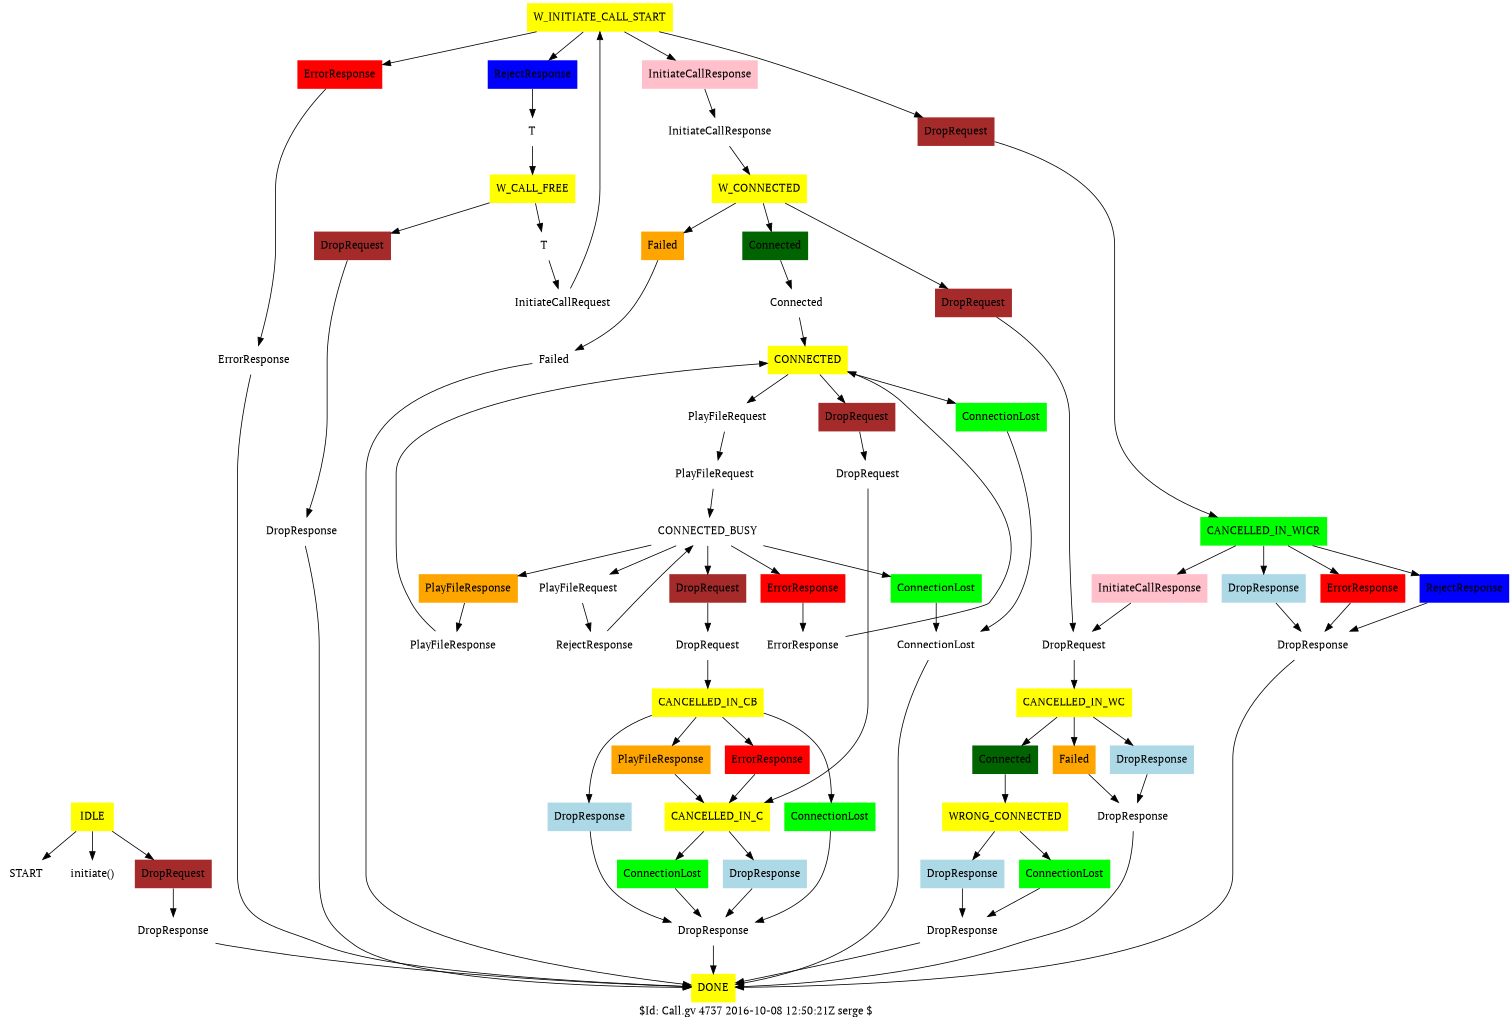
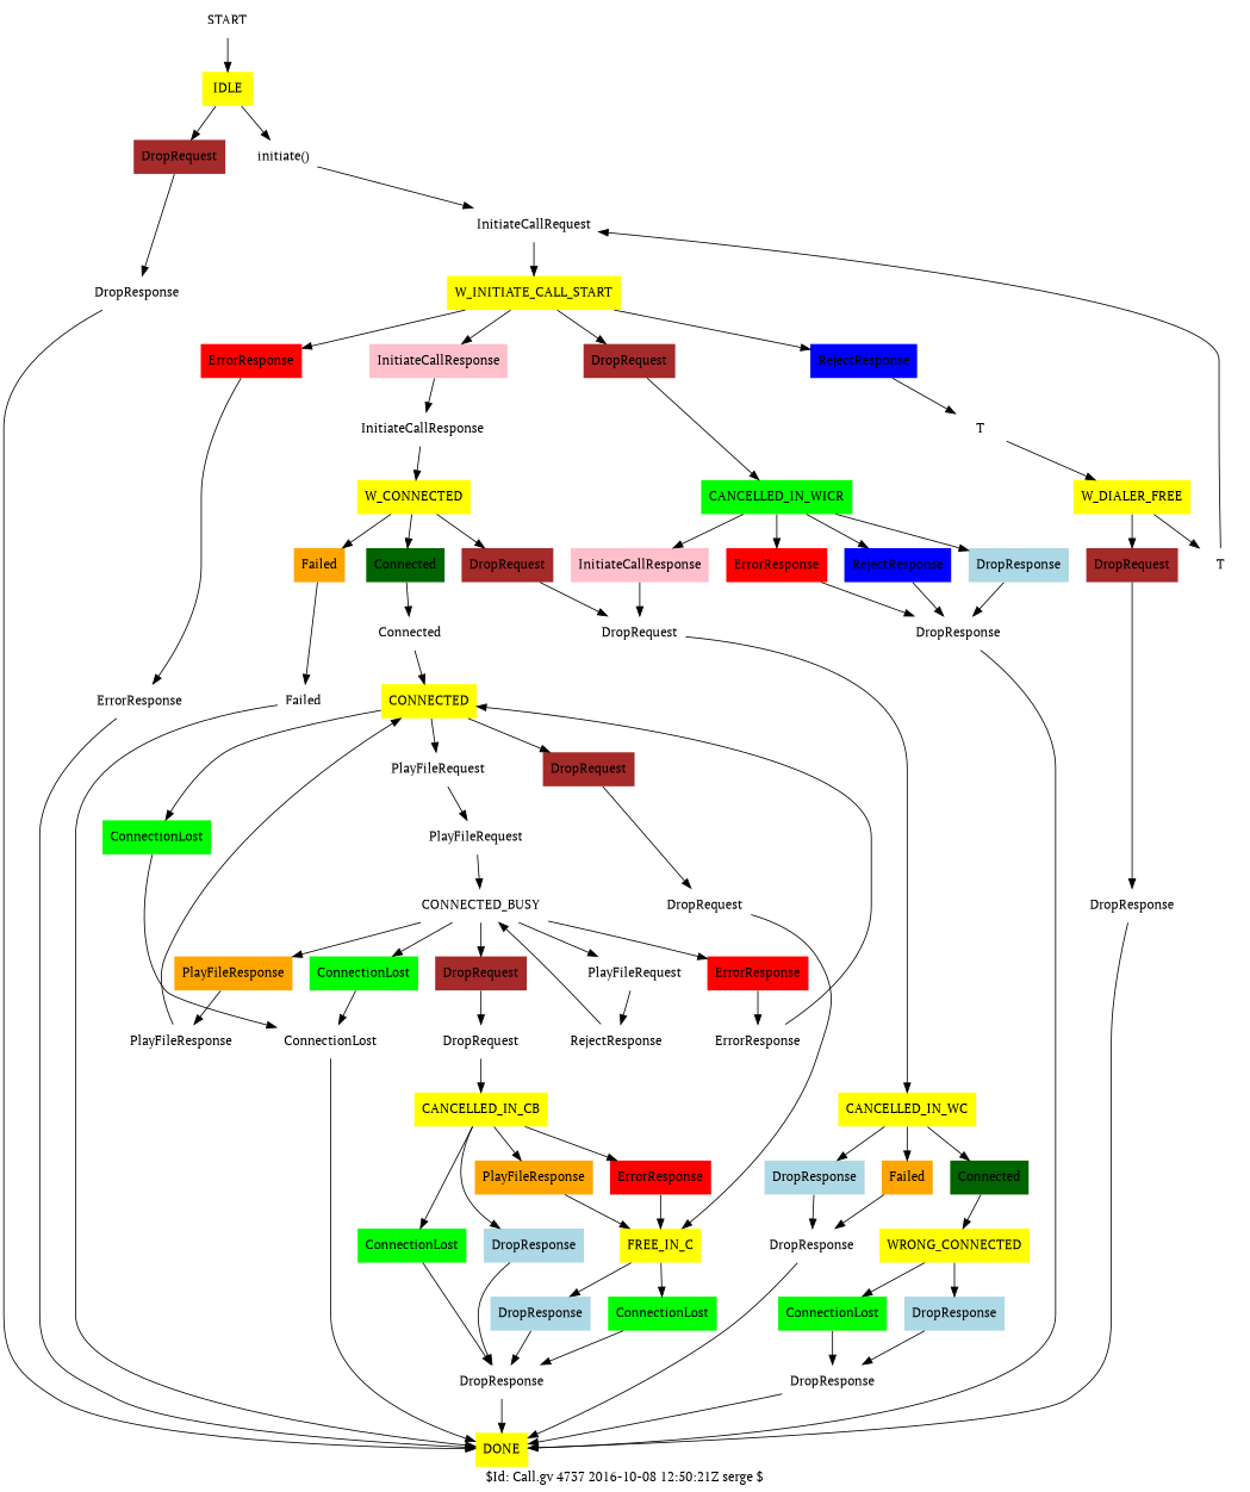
  digraph {
    fontname="PT Serif"
    label="$Id: Call.gv 4737 2016-10-08 12:50:21Z serge $"
    splines=true
    node [fillcolor=white fontname="PT Serif" peripheries=0 shape=sdl_input_from_right style=filled]
    edge [fontname="PT Serif"]
    START [shape=sdl_start]
    IDLE [fillcolor=yellow shape=sdl_state]
    n3 [label="initiate()" shape=sdl_input_from_left]
    n4 [fillcolor=brown label=DropRequest shape=sdl_input_from_left]
    n5 [label=InitiateCallRequest shape=sdl_output_to_right]
    n6 [label=DropResponse shape=sdl_output_to_left]
    n7 [fillcolor=yellow label=W_INITIATE_CALL_START shape=sdl_state]
    n8 [fillcolor=pink label=InitiateCallResponse]
    n9 [fillcolor=red label=ErrorResponse]
    n10 [fillcolor=blue label=RejectResponse]
    n11 [fillcolor=brown label=DropRequest shape=sdl_input_from_left]
    n12 [label=InitiateCallResponse shape=sdl_output_to_left]
    n13 [label=ErrorResponse shape=sdl_output_to_left]
    n14 [label=T shape=sdl_set]
    CANCELLED_IN_WICR [fillcolor=green shape=sdl_state]
-   W_DIALER_FREE [fillcolor=yellow shape=sdl_state label=W_CALL_FREE]
+   W_DIALER_FREE [fillcolor=yellow shape=sdl_state]
    n17 [label=T shape=sdl_input_from_left]
    n18 [fillcolor=brown label=DropRequest shape=sdl_input_from_left]
    n19 [label=DropResponse shape=sdl_output_to_left]
    W_CONNECTED [fillcolor=yellow shape=sdl_state]
    n21 [fillcolor=brown label=DropRequest shape=sdl_input_from_left]
    n22 [fillcolor=darkgreen label=Connected]
    n23 [fillcolor=orange label=Failed]
    n24 [label=DropRequest shape=sdl_output_to_right]
    n25 [label=Connected shape=sdl_output_to_left]
    n26 [label=Failed shape=sdl_output_to_left]
    CONNECTED [fillcolor=yellow shape=sdl_state]
    n28 [label=PlayFileRequest shape=sdl_input_from_left]
    n29 [fillcolor=brown label=DropRequest shape=sdl_input_from_left]
    n30 [fillcolor=green label=ConnectionLost]
    n31 [label=PlayFileRequest shape=sdl_output_to_right]
    n32 [label=DropRequest shape=sdl_output_to_right]
    n33 [label=ConnectionLost shape=sdl_output_to_left]
    CONNECTED_BUSY [shape=sdl_state]
    n35 [label=PlayFileRequest shape=sdl_input_from_left]
    n36 [fillcolor=red label=ErrorResponse]
    n37 [fillcolor=brown label=DropRequest shape=sdl_input_from_left]
    n38 [fillcolor=green label=ConnectionLost]
    n39 [fillcolor=orange label=PlayFileResponse]
    n40 [label=RejectResponse shape=sdl_output_to_left]
    n41 [label=ErrorResponse shape=sdl_output_to_left]
    n42 [label=DropRequest shape=sdl_output_to_right]
    n43 [label=PlayFileResponse shape=sdl_output_to_left]
    WRONG_CONNECTED [fillcolor=yellow shape=sdl_state]
    n45 [fillcolor=lightblue label=DropResponse]
    n46 [fillcolor=green label=ConnectionLost]
    n47 [label=DropResponse shape=sdl_output_to_left]
-   CANCELLED_IN_C [fillcolor=yellow shape=sdl_state]
+   CANCELLED_IN_C [fillcolor=yellow shape=sdl_state label=FREE_IN_C]
    n49 [fillcolor=lightblue label=DropResponse]
    n50 [fillcolor=green label=ConnectionLost]
    n51 [label=DropResponse shape=sdl_output_to_left]
    CANCELLED_IN_CB [fillcolor=yellow shape=sdl_state]
    n53 [fillcolor=lightblue label=DropResponse]
    n54 [fillcolor=red label=ErrorResponse]
    n55 [fillcolor=orange label=PlayFileResponse]
    n56 [fillcolor=green label=ConnectionLost]
    n57 [fillcolor=red label=ErrorResponse]
    n58 [fillcolor=blue label=RejectResponse]
    n59 [fillcolor=pink label=InitiateCallResponse]
    n60 [fillcolor=lightblue label=DropResponse]
    n61 [label=DropResponse shape=sdl_output_to_left]
    CANCELLED_IN_WC [fillcolor=yellow shape=sdl_state]
    n63 [fillcolor=darkgreen label=Connected]
    n64 [fillcolor=orange label=Failed]
    n65 [fillcolor=lightblue label=DropResponse]
    n66 [label=DropResponse shape=sdl_output_to_left]
    DONE [fillcolor=yellow shape=sdl_state]
-   IDLE -> START
+   START -> IDLE
    IDLE -> n3
    IDLE -> n4
+   n3 -> n5
    n4 -> n6
    n5 -> n7
    n6 -> DONE
    n7 -> n8
    n7 -> n9
    n7 -> n10
    n7 -> n11
    n8 -> n12
    n9 -> n13
    n10 -> n14
    n11 -> CANCELLED_IN_WICR
    n12 -> W_CONNECTED
    n13 -> DONE
    n14 -> W_DIALER_FREE
    CANCELLED_IN_WICR -> n57
    CANCELLED_IN_WICR -> n58
    CANCELLED_IN_WICR -> n59
    CANCELLED_IN_WICR -> n60
    W_DIALER_FREE -> n17
    W_DIALER_FREE -> n18
    n17 -> n5
    n18 -> n19
    n19 -> DONE
    W_CONNECTED -> n21
    W_CONNECTED -> n22
    W_CONNECTED -> n23
    n21 -> n24
    n22 -> n25
    n23 -> n26
    n24 -> CANCELLED_IN_WC
    n25 -> CONNECTED
    n26 -> DONE
    CONNECTED -> n28
    CONNECTED -> n29
    CONNECTED -> n30
    n28 -> n31
    n29 -> n32
    n30 -> n33
    n31 -> CONNECTED_BUSY
    n32 -> CANCELLED_IN_C
    n33 -> DONE
    CONNECTED_BUSY -> n35
    CONNECTED_BUSY -> n36
    CONNECTED_BUSY -> n37
    CONNECTED_BUSY -> n38
    CONNECTED_BUSY -> n39
    n35 -> n40
    n36 -> n41
    n37 -> n42
    n38 -> n33
    n39 -> n43
    n40 -> CONNECTED_BUSY
    n41 -> CONNECTED
    n42 -> CANCELLED_IN_CB
    n43 -> CONNECTED
    WRONG_CONNECTED -> n45
    WRONG_CONNECTED -> n46
    n45 -> n47
    n46 -> n47
    n47 -> DONE
    CANCELLED_IN_C -> n49
    CANCELLED_IN_C -> n50
    n49 -> n51
    n50 -> n51
    n51 -> DONE
    CANCELLED_IN_CB -> n53
    CANCELLED_IN_CB -> n54
    CANCELLED_IN_CB -> n55
    CANCELLED_IN_CB -> n56
    n53 -> n51
    n54 -> CANCELLED_IN_C
    n55 -> CANCELLED_IN_C
    n56 -> n51
    n57 -> n61
    n58 -> n61
    n59 -> n24
    n60 -> n61
    n61 -> DONE
    CANCELLED_IN_WC -> n63
    CANCELLED_IN_WC -> n64
    CANCELLED_IN_WC -> n65
    n63 -> WRONG_CONNECTED
    n64 -> n66
    n65 -> n66
    n66 -> DONE
  }
